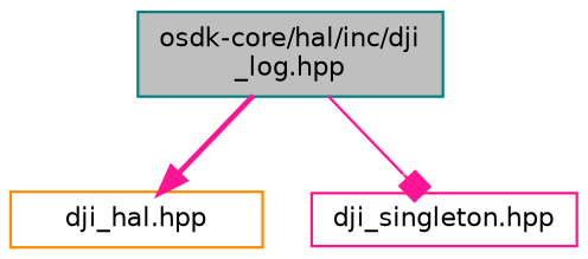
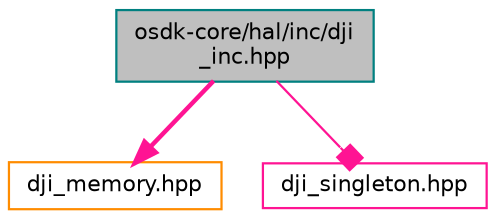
  digraph {
    node [fillcolor=white fontname=Helvetica fontsize=10 shape=record style=filled]
    edge [color=deeppink fontname=Helvetica fontsize=10 labelfontname=Helvetica labelfontsize=10]
-   n1 [color=teal fillcolor=grey75 fontcolor=black height=0.2 label="osdk-core/hal/inc/dji\l_log.hpp" width=0.4]
-   n2 [color=darkorange height=0.2 label="dji_hal.hpp" width=0.4]
+   n1 [color=teal fillcolor=grey75 fontcolor=black height=0.2 label="osdk-core/hal/inc/dji\l_inc.hpp" width=0.4]
+   n2 [color=darkorange height=0.2 label="dji_memory.hpp" width=0.4]
    n3 [color=deeppink height=0.2 label="dji_singleton.hpp" width=0.4]
    n1 -> n2 [arrowhead=normal style=bold]
    n1 -> n3 [arrowhead=box style=solid]
  }
